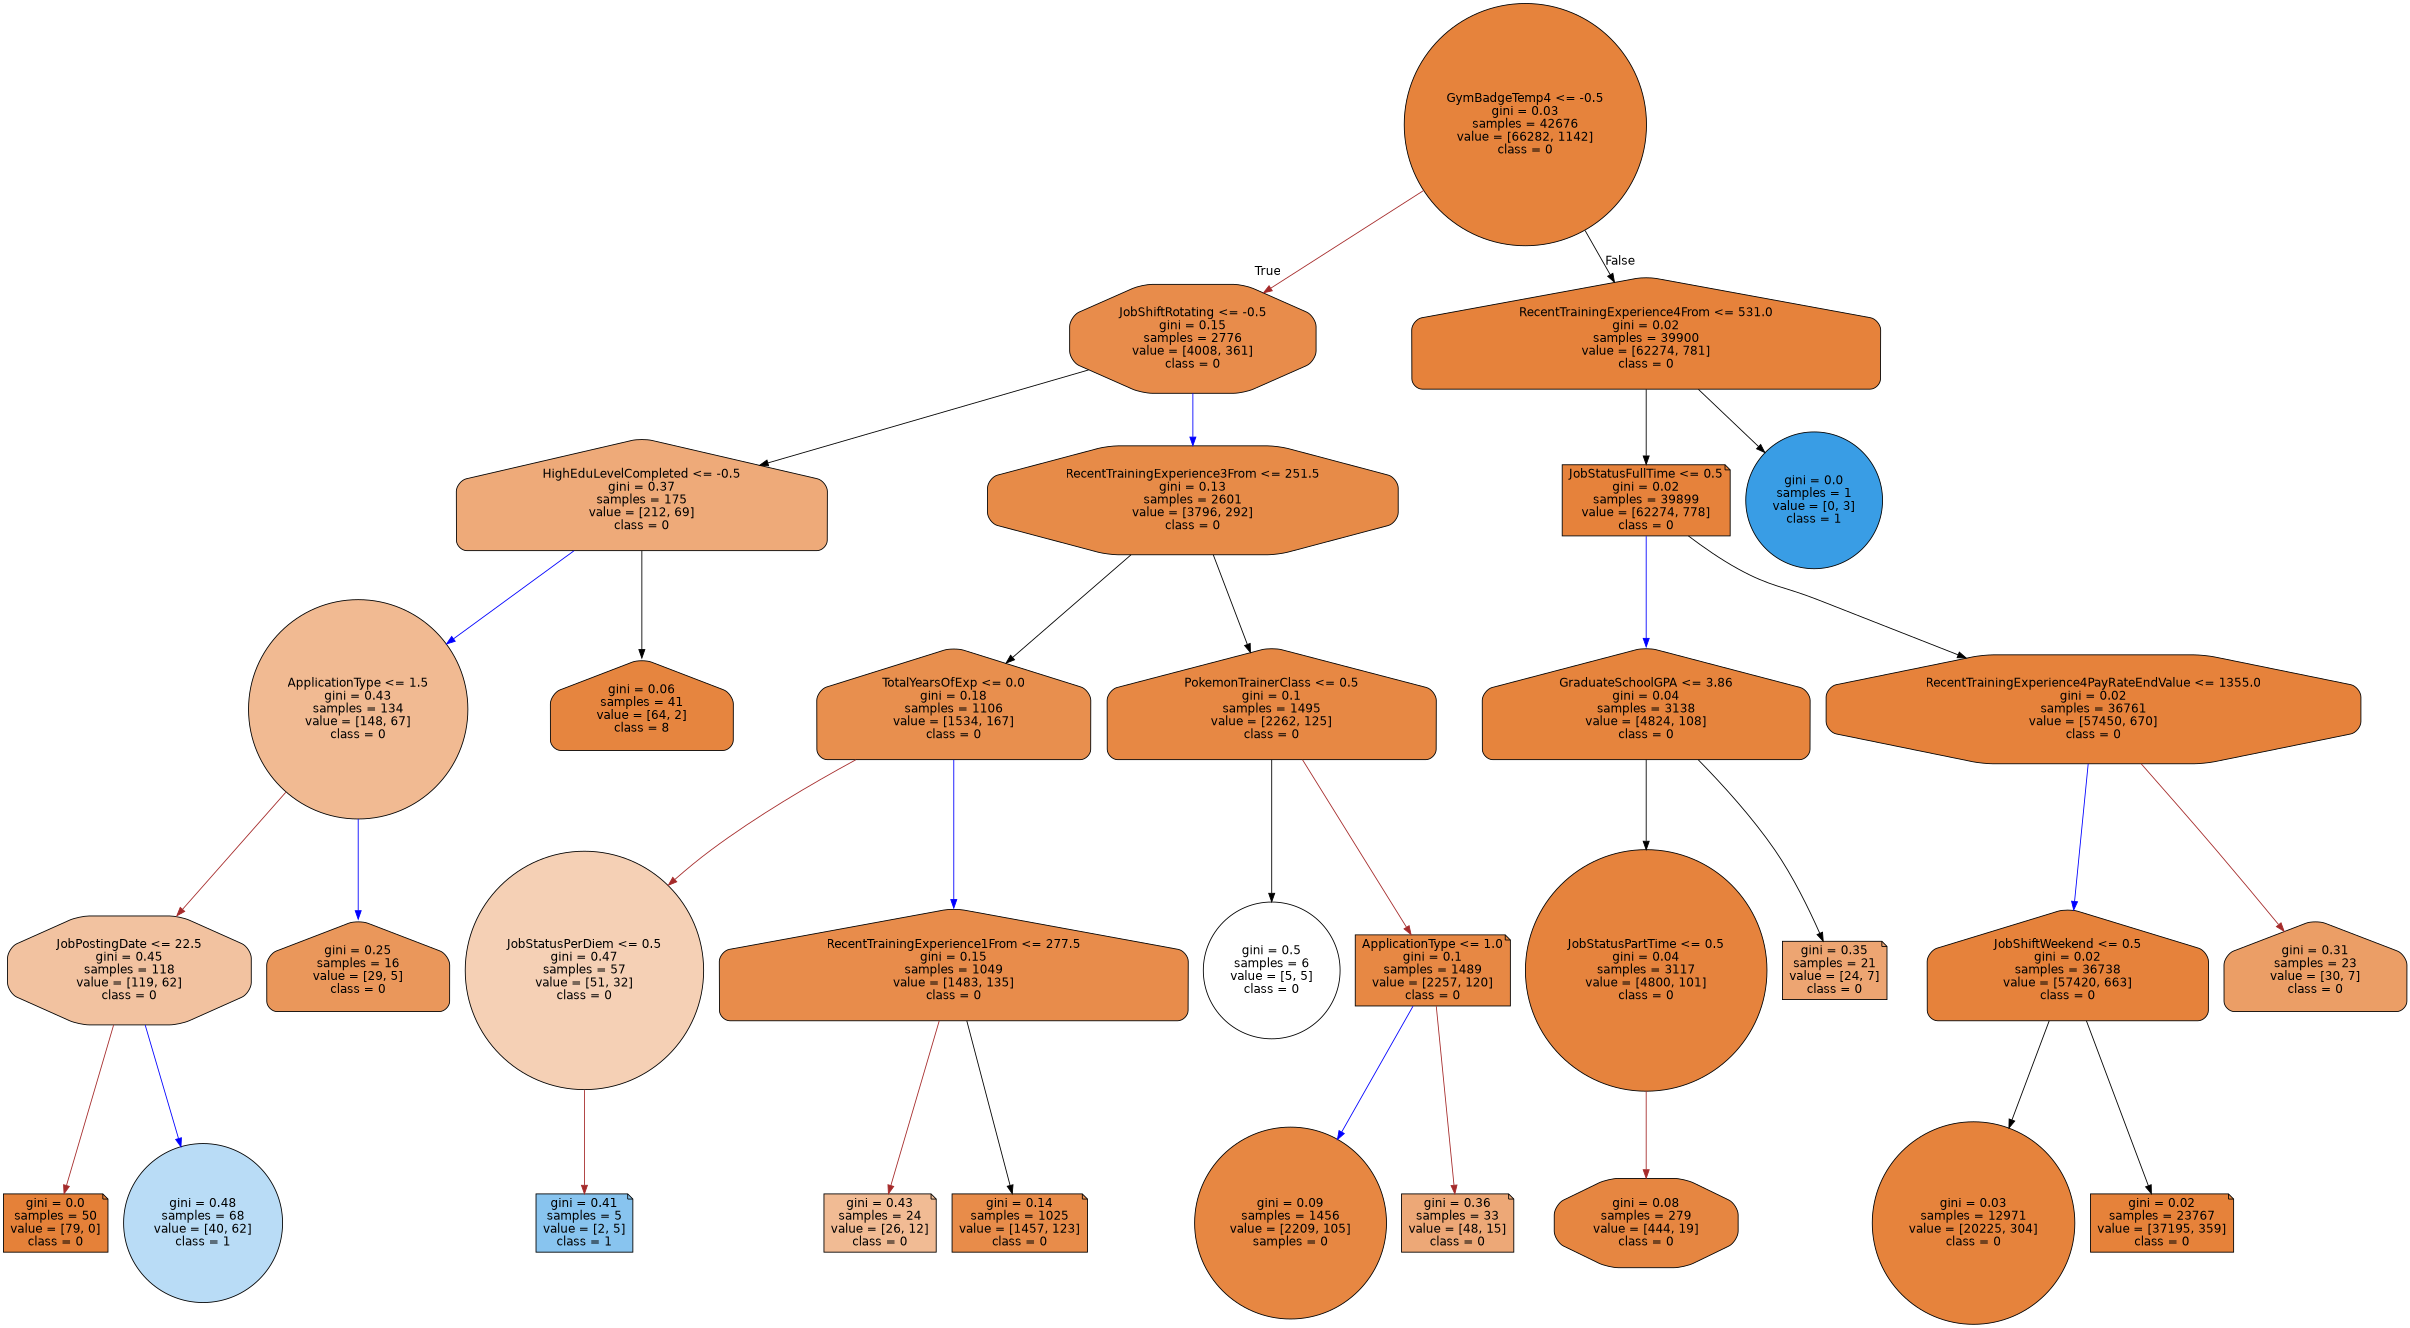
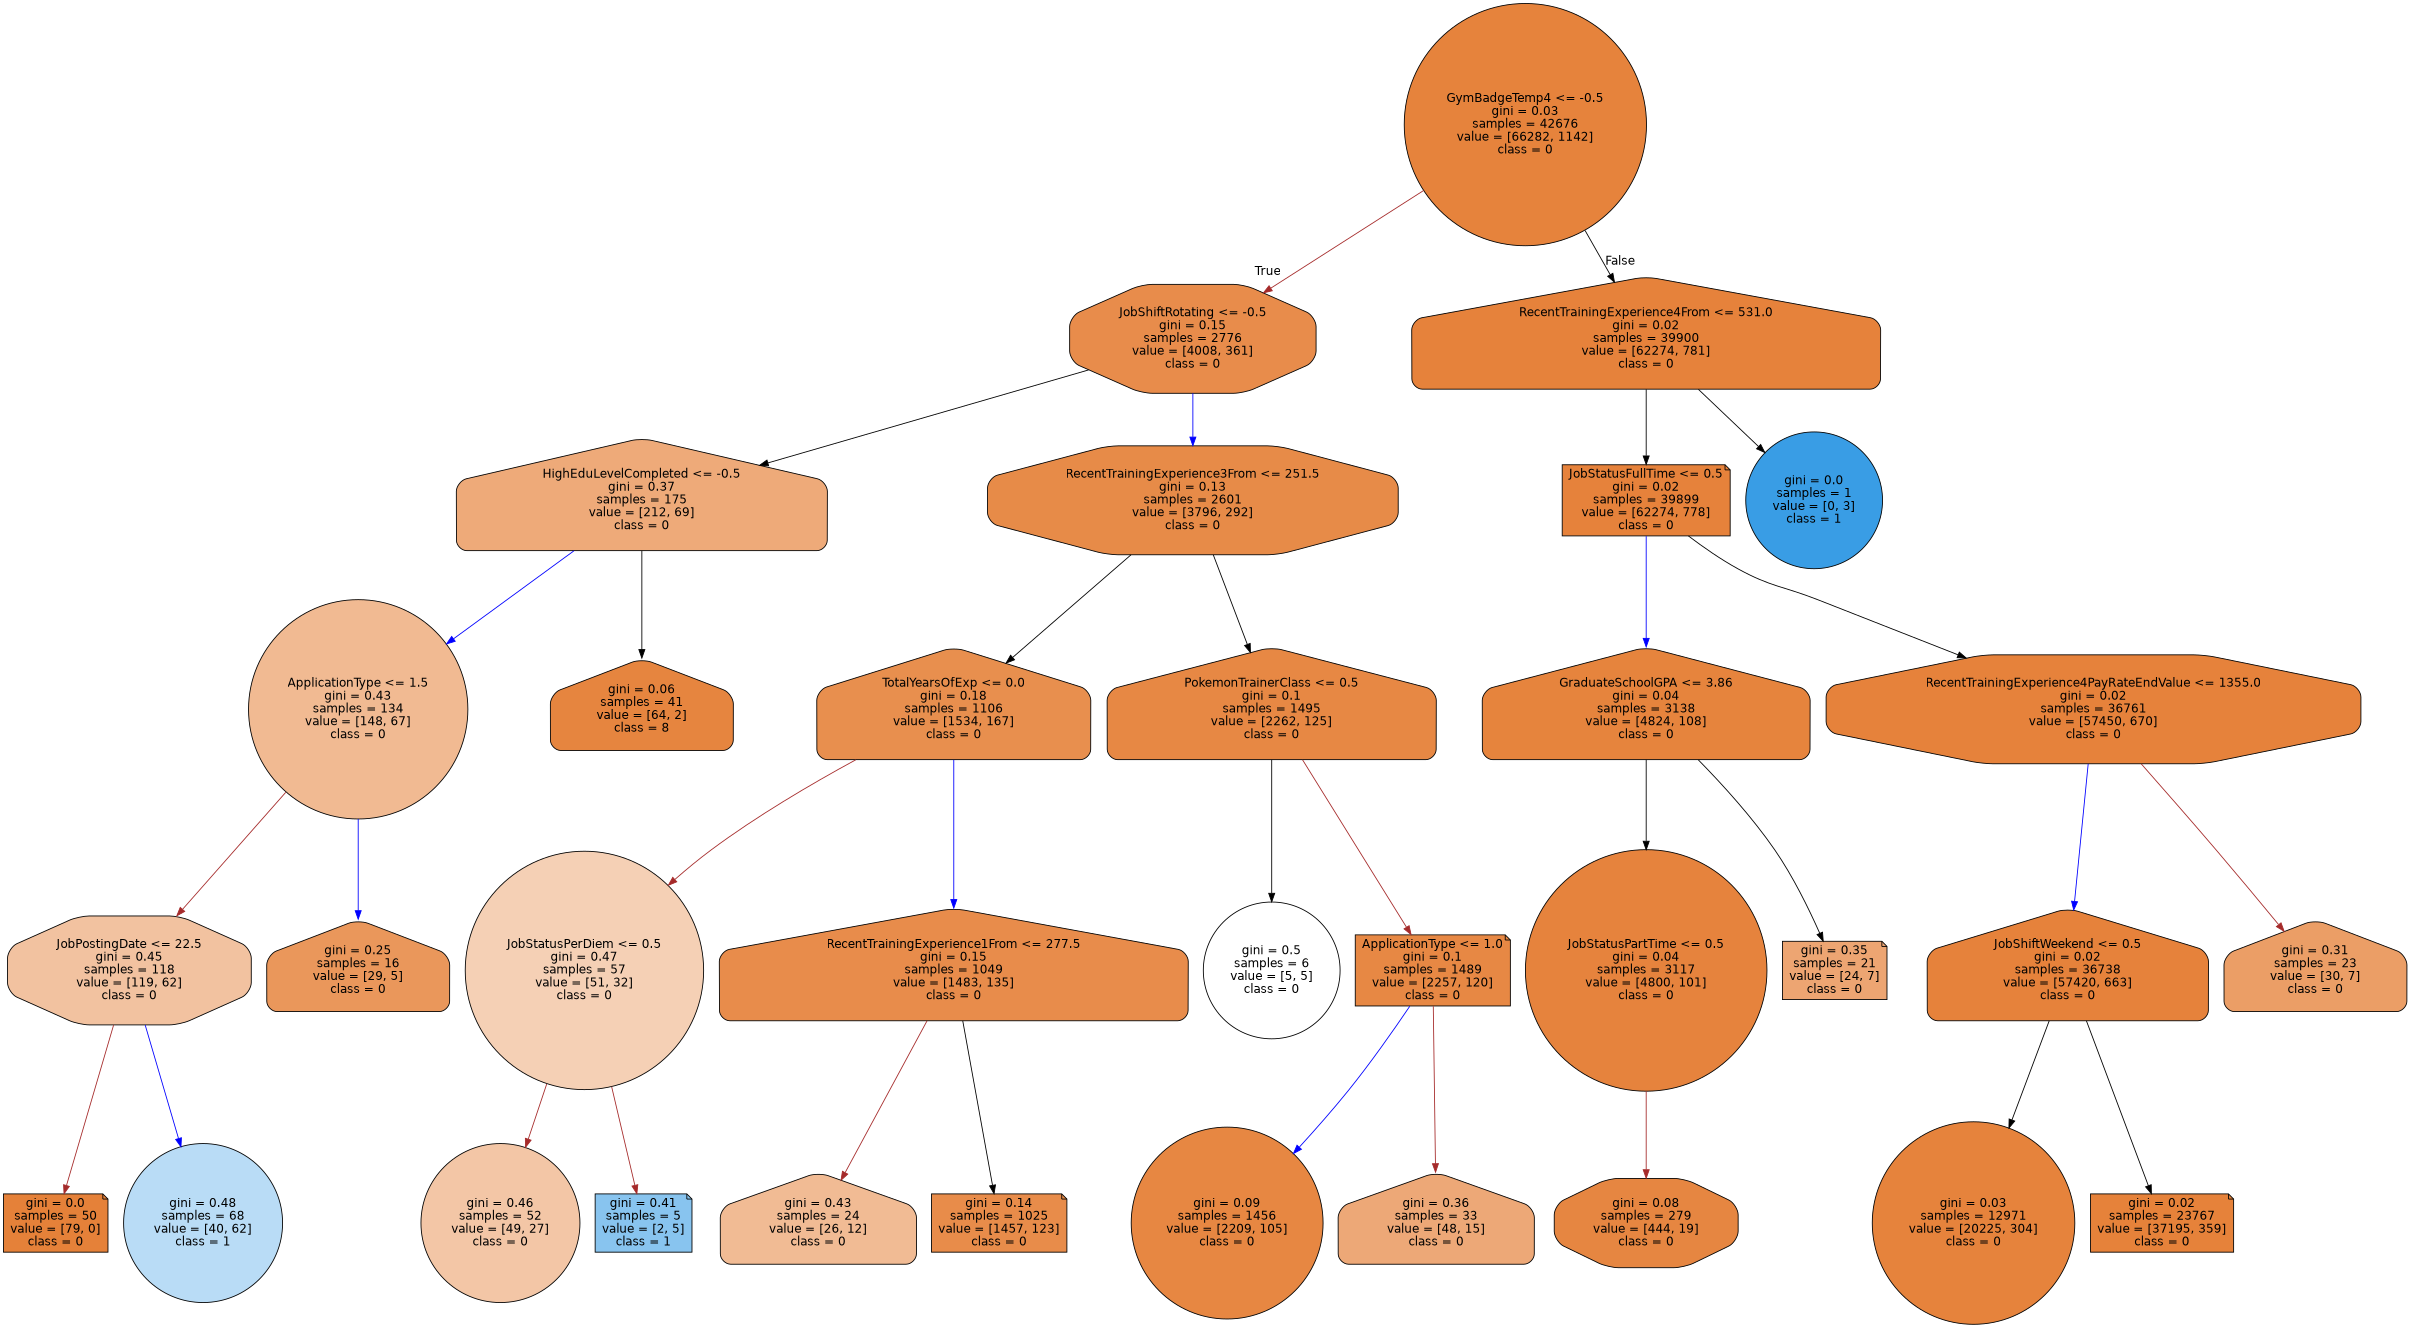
  digraph {
    node [color=black fillcolor="#e58139fc" fontname=helvetica shape=circle style="filled, rounded"]
    edge [color=black fontname=helvetica]
    n1 [fillcolor="#e58139fb" label="GymBadgeTemp4 <= -0.5\ngini = 0.03\nsamples = 42676\nvalue = [66282, 1142]\nclass = 0"]
    n2 [fillcolor="#e58139e8" label="JobShiftRotating <= -0.5\ngini = 0.15\nsamples = 2776\nvalue = [4008, 361]\nclass = 0" shape=octagon]
    n3 [label="RecentTrainingExperience4From <= 531.0\ngini = 0.02\nsamples = 39900\nvalue = [62274, 781]\nclass = 0" shape=house]
    n4 [fillcolor="#e58139ac" label="HighEduLevelCompleted <= -0.5\ngini = 0.37\nsamples = 175\nvalue = [212, 69]\nclass = 0" shape=house]
    n5 [fillcolor="#e58139eb" label="RecentTrainingExperience3From <= 251.5\ngini = 0.13\nsamples = 2601\nvalue = [3796, 292]\nclass = 0" shape=octagon]
    n6 [label="JobStatusFullTime <= 0.5\ngini = 0.02\nsamples = 39899\nvalue = [62274, 778]\nclass = 0" shape=note]
    n7 [fillcolor="#399de5ff" label="gini = 0.0\nsamples = 1\nvalue = [0, 3]\nclass = 1"]
    n8 [fillcolor="#e581398c" label="ApplicationType <= 1.5\ngini = 0.43\nsamples = 134\nvalue = [148, 67]\nclass = 0"]
    n9 [fillcolor="#e58139f7" label="gini = 0.06\nsamples = 41\nvalue = [64, 2]\nclass = 8" shape=house]
    n10 [fillcolor="#e58139e3" label="TotalYearsOfExp <= 0.0\ngini = 0.18\nsamples = 1106\nvalue = [1534, 167]\nclass = 0" shape=house]
    n11 [fillcolor="#e58139f1" label="PokemonTrainerClass <= 0.5\ngini = 0.1\nsamples = 1495\nvalue = [2262, 125]\nclass = 0" shape=house]
    n12 [fillcolor="#e581397a" label="JobPostingDate <= 22.5\ngini = 0.45\nsamples = 118\nvalue = [119, 62]\nclass = 0" shape=octagon]
    n13 [fillcolor="#e58139d3" label="gini = 0.25\nsamples = 16\nvalue = [29, 5]\nclass = 0" shape=house]
    n14 [fillcolor="#e58139ff" label="gini = 0.0\nsamples = 50\nvalue = [79, 0]\nclass = 0" shape=note]
    n15 [fillcolor="#399de55a" label="gini = 0.48\nsamples = 68\nvalue = [40, 62]\nclass = 1"]
    n16 [fillcolor="#e581395f" label="JobStatusPerDiem <= 0.5\ngini = 0.47\nsamples = 57\nvalue = [51, 32]\nclass = 0"]
    n17 [fillcolor="#e58139e8" label="RecentTrainingExperience1From <= 277.5\ngini = 0.15\nsamples = 1049\nvalue = [1483, 135]\nclass = 0" shape=house]
    n18 [fillcolor="#e5813900" label="gini = 0.5\nsamples = 6\nvalue = [5, 5]\nclass = 0"]
    n19 [fillcolor="#e58139f1" label="ApplicationType <= 1.0\ngini = 0.1\nsamples = 1489\nvalue = [2257, 120]\nclass = 0" shape=note]
+   n20 [fillcolor="#e5813972" label="gini = 0.46\nsamples = 52\nvalue = [49, 27]\nclass = 0"]
    n21 [fillcolor="#399de599" label="gini = 0.41\nsamples = 5\nvalue = [2, 5]\nclass = 1" shape=note]
-   n22 [fillcolor="#e5813989" label="gini = 0.43\nsamples = 24\nvalue = [26, 12]\nclass = 0" shape=note]
+   n22 [fillcolor="#e5813989" label="gini = 0.43\nsamples = 24\nvalue = [26, 12]\nclass = 0" shape=house]
    n23 [fillcolor="#e58139e9" label="gini = 0.14\nsamples = 1025\nvalue = [1457, 123]\nclass = 0" shape=note]
-   n24 [fillcolor="#e58139f3" label="gini = 0.09\nsamples = 1456\nvalue = [2209, 105]\nsamples = 0"]
-   n25 [fillcolor="#e58139af" label="gini = 0.36\nsamples = 33\nvalue = [48, 15]\nclass = 0" shape=note]
+   n24 [fillcolor="#e58139f3" label="gini = 0.09\nsamples = 1456\nvalue = [2209, 105]\nclass = 0"]
+   n25 [fillcolor="#e58139af" label="gini = 0.36\nsamples = 33\nvalue = [48, 15]\nclass = 0" shape=house]
    n26 [fillcolor="#e58139f9" label="GraduateSchoolGPA <= 3.86\ngini = 0.04\nsamples = 3138\nvalue = [4824, 108]\nclass = 0" shape=house]
    n27 [label="RecentTrainingExperience4PayRateEndValue <= 1355.0\ngini = 0.02\nsamples = 36761\nvalue = [57450, 670]\nclass = 0" shape=octagon]
    n28 [fillcolor="#e58139fa" label="JobStatusPartTime <= 0.5\ngini = 0.04\nsamples = 3117\nvalue = [4800, 101]\nclass = 0"]
    n29 [fillcolor="#e58139b5" label="gini = 0.35\nsamples = 21\nvalue = [24, 7]\nclass = 0" shape=note]
    n30 [label="JobShiftWeekend <= 0.5\ngini = 0.02\nsamples = 36738\nvalue = [57420, 663]\nclass = 0" shape=house]
    n31 [fillcolor="#e58139c4" label="gini = 0.31\nsamples = 23\nvalue = [30, 7]\nclass = 0" shape=house]
    n32 [fillcolor="#e58139f4" label="gini = 0.08\nsamples = 279\nvalue = [444, 19]\nclass = 0" shape=octagon]
    n33 [fillcolor="#e58139fb" label="gini = 0.03\nsamples = 12971\nvalue = [20225, 304]\nclass = 0"]
    n34 [fillcolor="#e58139fd" label="gini = 0.02\nsamples = 23767\nvalue = [37195, 359]\nclass = 0" shape=note]
    n1 -> n2 [color=brown headlabel=True labelangle=45 labeldistance=2.5]
    n1 -> n3 [headlabel=False labelangle=-45 labeldistance=2.5]
    n2 -> n4
    n2 -> n5 [color=blue]
    n3 -> n6
    n3 -> n7
    n4 -> n8 [color=blue]
    n4 -> n9
    n5 -> n10
    n5 -> n11
    n6 -> n26 [color=blue]
    n6 -> n27
    n8 -> n12 [color=brown]
    n8 -> n13 [color=blue]
    n10 -> n16 [color=brown]
    n10 -> n17 [color=blue]
    n11 -> n18
    n11 -> n19 [color=brown]
    n12 -> n14 [color=brown]
    n12 -> n15 [color=blue]
+   n16 -> n20 [color=brown]
    n16 -> n21 [color=brown]
    n17 -> n22 [color=brown]
    n17 -> n23
    n19 -> n24 [color=blue]
    n19 -> n25 [color=brown]
    n26 -> n28
    n26 -> n29
    n27 -> n30 [color=blue]
    n27 -> n31 [color=brown]
    n28 -> n32 [color=brown]
    n30 -> n33
    n30 -> n34
  }
